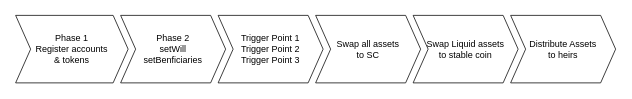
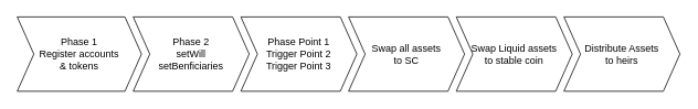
  <mxCell id="0" />
  <mxCell id="1" parent="0" />
  <mxCell id="2" value="Phase 1&lt;br&gt;Register accounts&lt;br&gt;&amp;amp; tokens" style="shape=step;perimeter=stepPerimeter;whiteSpace=wrap;html=1;fixedSize=1;" vertex="1" parent="1"><mxGeometry x="20" y="20" width="150" height="90" as="geometry" /></mxCell>
  <mxCell id="3" value="Swap all assets&lt;br&gt;to SC" style="shape=step;perimeter=stepPerimeter;whiteSpace=wrap;html=1;fixedSize=1;" vertex="1" parent="1"><mxGeometry x="420" y="20" width="140" height="90" as="geometry" /></mxCell>
- <mxCell id="4" value="Trigger Point 1&lt;br&gt;Trigger Point 2&lt;br&gt;Trigger Point 3" style="shape=step;perimeter=stepPerimeter;whiteSpace=wrap;html=1;fixedSize=1;" vertex="1" parent="1"><mxGeometry x="290" y="20" width="140" height="90" as="geometry" /></mxCell>
+ <mxCell id="4" value="Phase Point 1&lt;br&gt;Trigger Point 2&lt;br&gt;Trigger Point 3" style="shape=step;perimeter=stepPerimeter;whiteSpace=wrap;html=1;fixedSize=1;" vertex="1" parent="1"><mxGeometry x="290" y="20" width="140" height="90" as="geometry" /></mxCell>
  <mxCell id="5" value="Phase 2&lt;br&gt;setWill&lt;br&gt;setBenficiaries" style="shape=step;perimeter=stepPerimeter;whiteSpace=wrap;html=1;fixedSize=1;" vertex="1" parent="1"><mxGeometry x="160" y="20" width="140" height="90" as="geometry" /></mxCell>
  <mxCell id="6" value="Swap Liquid assets&lt;br&gt;to stable coin" style="shape=step;perimeter=stepPerimeter;whiteSpace=wrap;html=1;fixedSize=1;" vertex="1" parent="1"><mxGeometry x="550" y="20" width="140" height="90" as="geometry" /></mxCell>
  <mxCell id="7" value="Distribute Assets&lt;br&gt;to heirs" style="shape=step;perimeter=stepPerimeter;whiteSpace=wrap;html=1;fixedSize=1;" vertex="1" parent="1"><mxGeometry x="680" y="20" width="140" height="90" as="geometry" /></mxCell>
